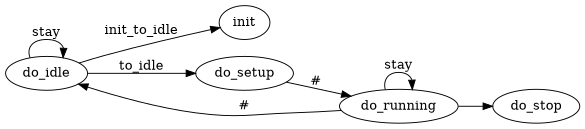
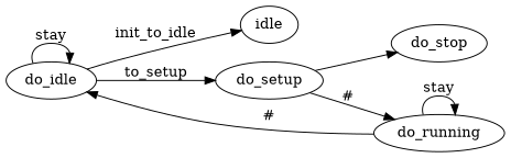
  digraph {
    rankdir=LR
    n1 [label=do_idle]
-   init
+   init [label=idle]
    n3 [label=do_setup]
    n4 [label=do_running]
    n5 [label=do_stop]
    n1 -> n1 [label=stay]
    n1 -> init [label=init_to_idle]
-   n1 -> n3 [label=to_idle]
+   n1 -> n3 [label=to_setup]
    n3 -> n4 [label="#"]
    n4 -> n1 [label="#"]
    n4 -> n4 [label=stay]
-   n4 -> n5
+   n3 -> n5
  }
